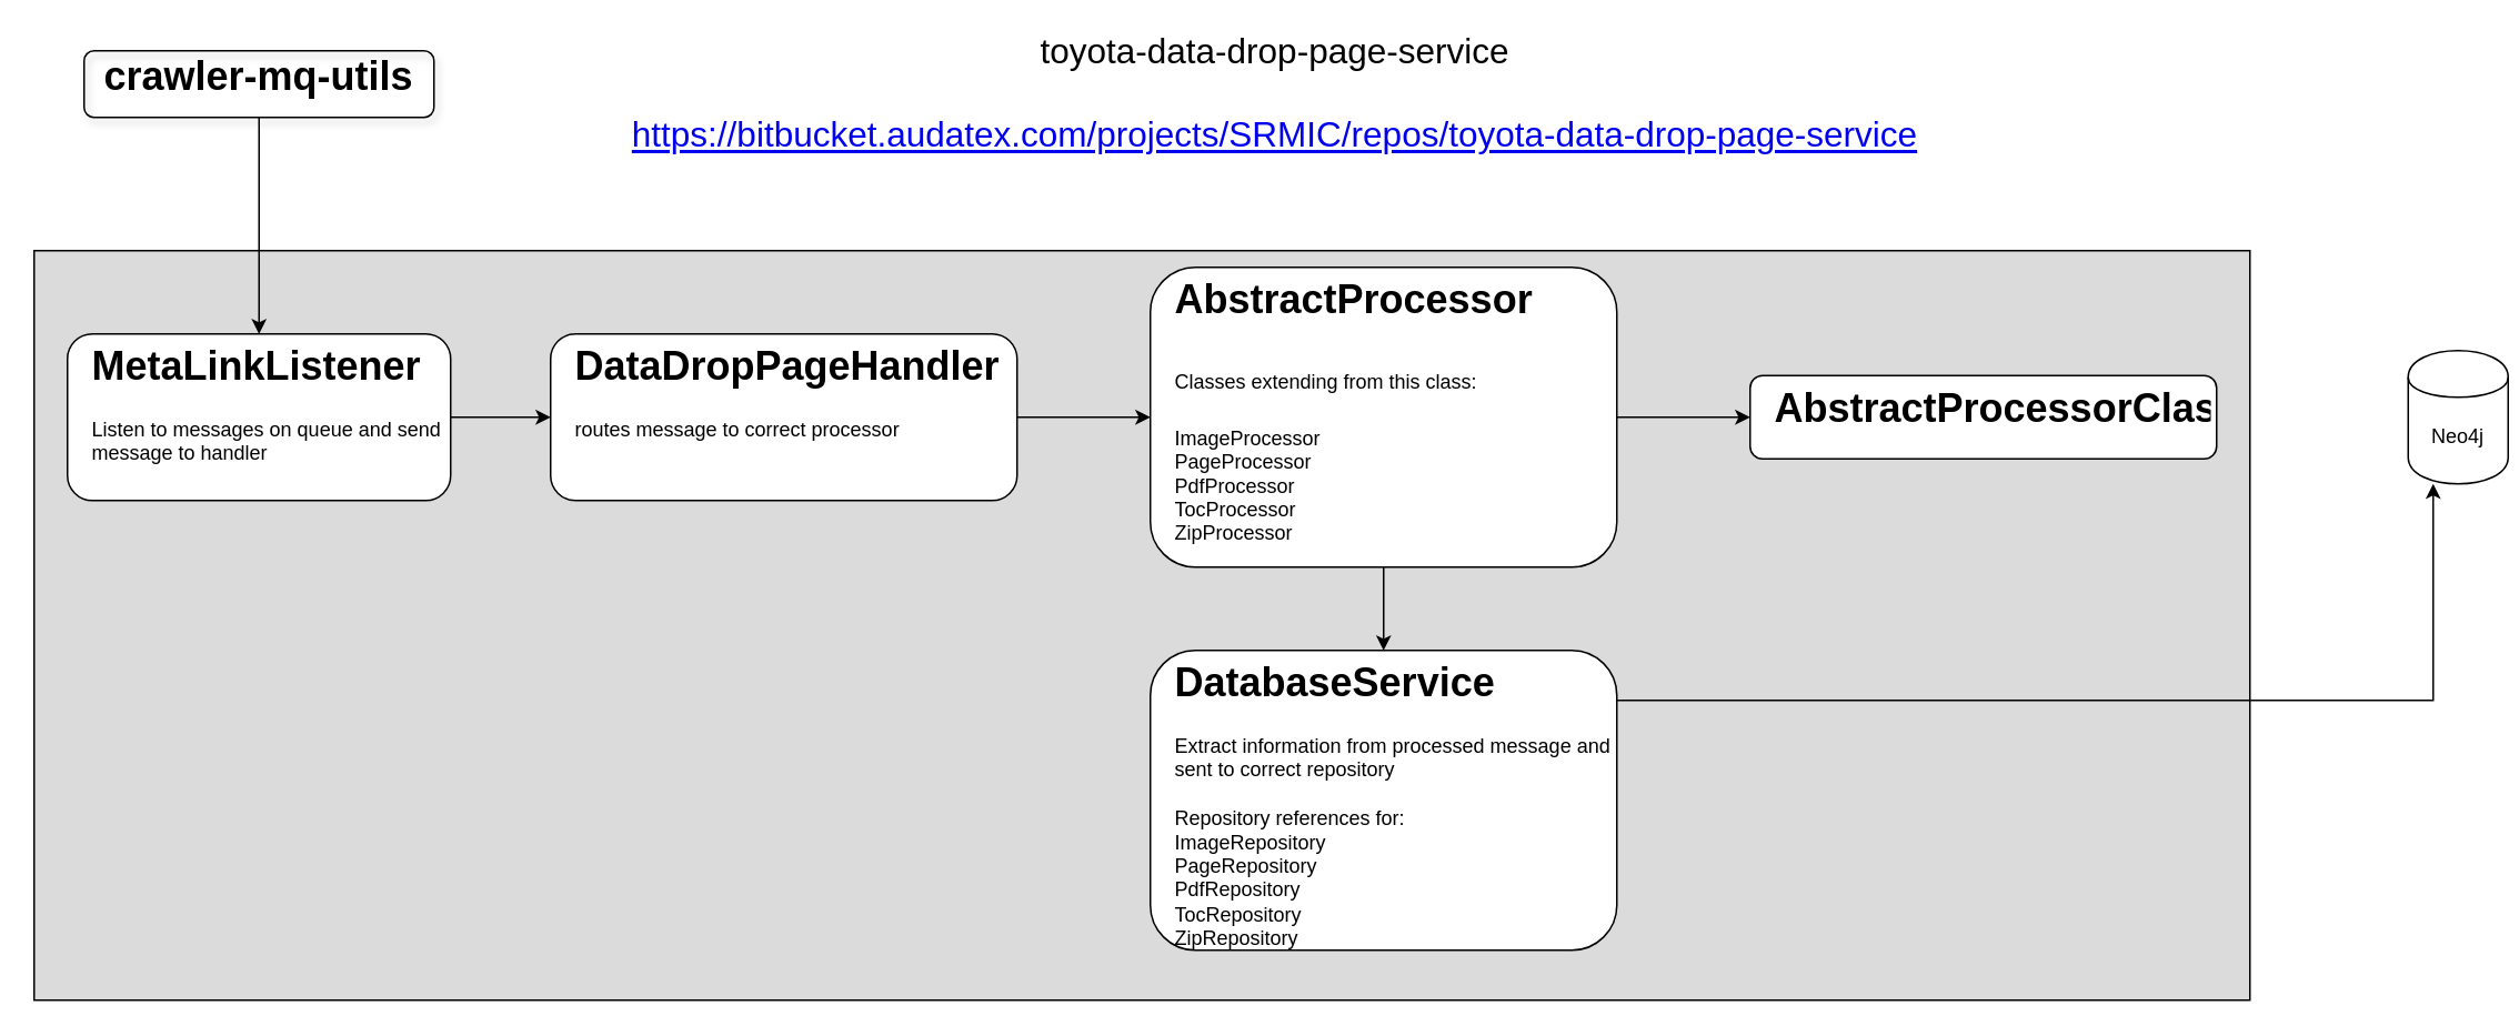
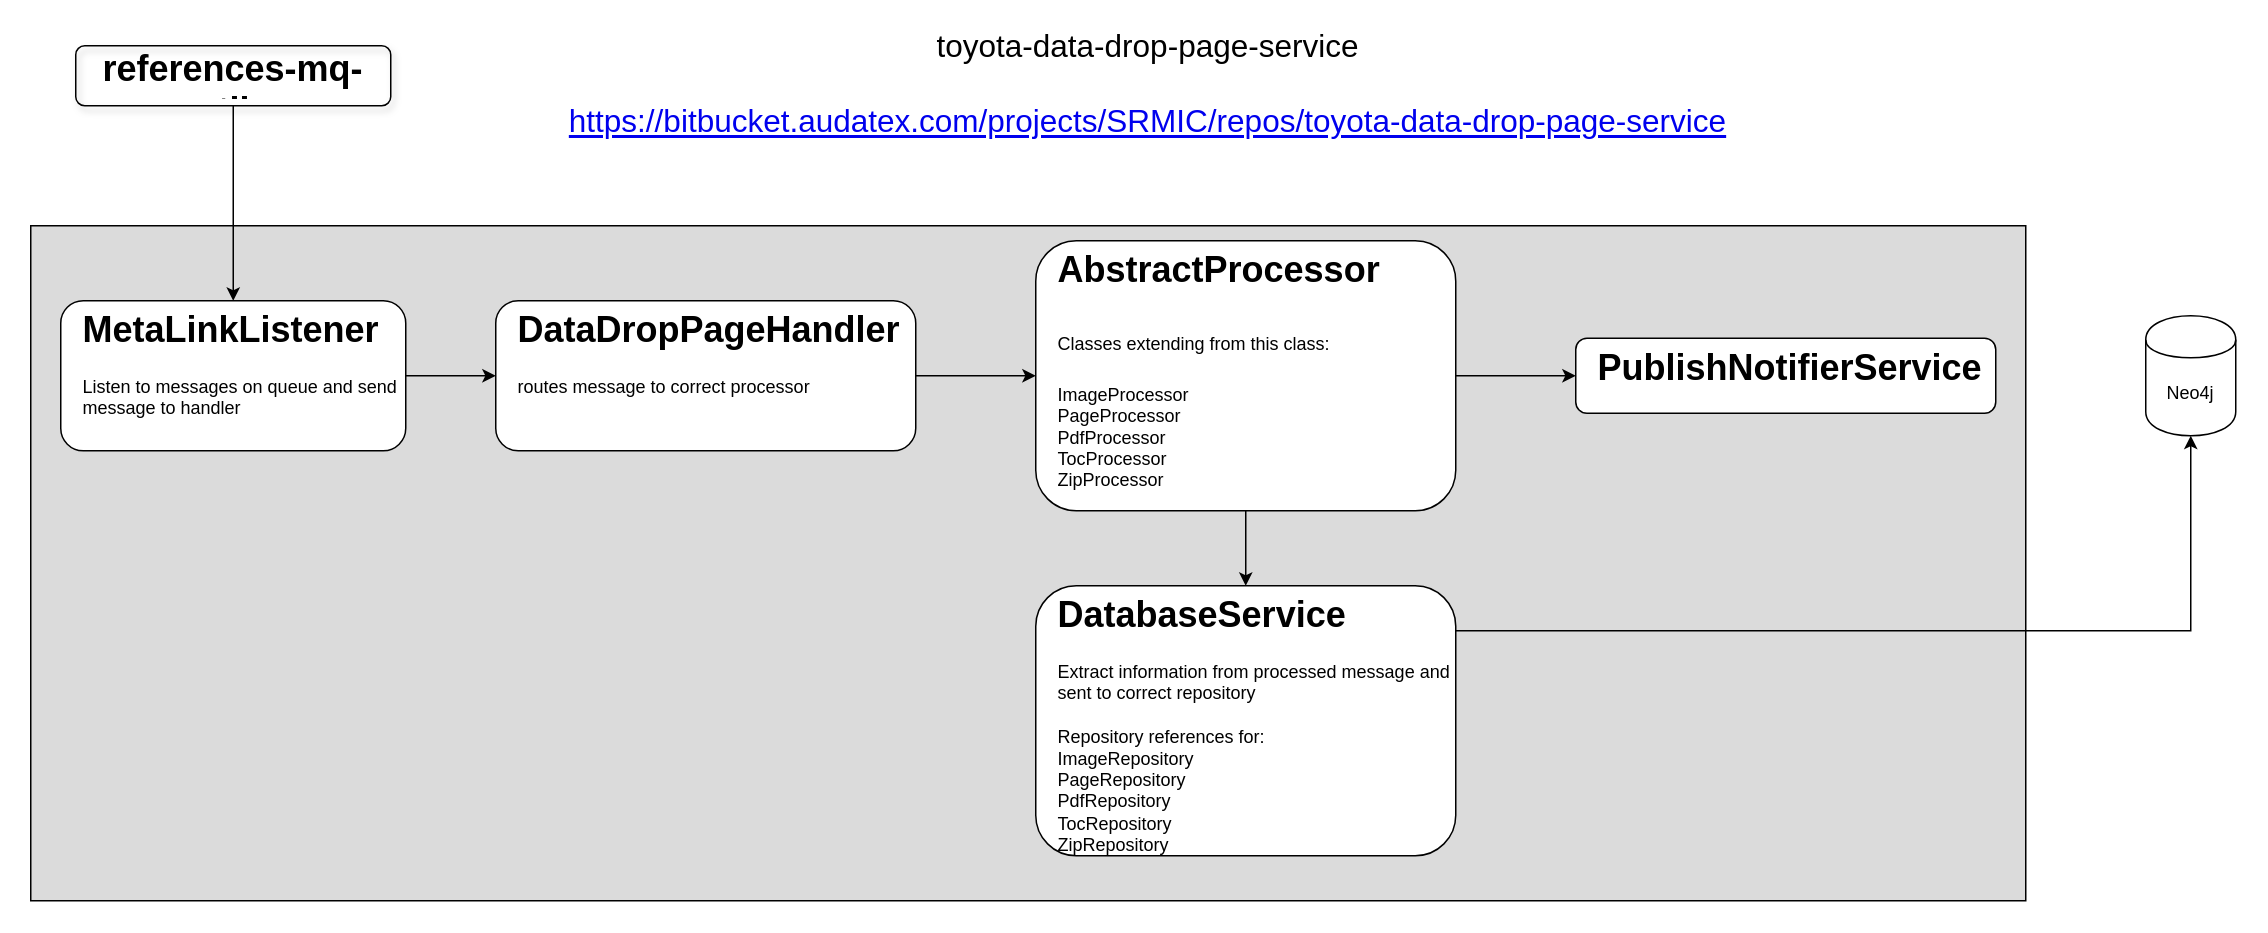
  <mxCell id="0" />
  <mxCell id="1" parent="0" />
  <mxCell id="2" value="" style="rounded=0;whiteSpace=wrap;html=1;fillColor=#DBDBDB;" parent="1" vertex="1"><mxGeometry x="20" y="150" width="1330" height="450" as="geometry" /></mxCell>
  <mxCell id="3" value="toyota-data-drop-page-service&lt;br style=&quot;font-size: 21px;&quot;&gt;&lt;a href=&quot;https://bitbucket.audatex.com/projects/SRMIC/repos/toyota-data-drop-page-service&quot; style=&quot;font-size: 21px;&quot;&gt;&lt;br style=&quot;font-size: 21px;&quot;&gt;https://bitbucket.audatex.com/projects/SRMIC/repos/toyota-data-drop-page-service&lt;/a&gt;" style="text;html=1;strokeColor=none;fillColor=none;align=center;verticalAlign=middle;whiteSpace=wrap;rounded=0;fontSize=21;" parent="1" vertex="1"><mxGeometry x="350" y="20" width="830" height="70" as="geometry" /></mxCell>
  <mxCell id="4" value="" style="edgeStyle=orthogonalEdgeStyle;rounded=0;orthogonalLoop=1;jettySize=auto;html=1;" parent="1" source="5" target="7" edge="1"><mxGeometry relative="1" as="geometry" /></mxCell>
- <mxCell id="5" value="&lt;h1&gt;crawler-mq-utils&lt;/h1&gt;&lt;div&gt;&lt;br&gt;&lt;/div&gt;" style="text;html=1;fillColor=none;spacing=5;spacingTop=-20;whiteSpace=wrap;overflow=hidden;rounded=1;shadow=1;strokeColor=#000000;align=center;verticalAlign=middle;" parent="1" vertex="1"><mxGeometry x="50" y="30" width="210" height="40" as="geometry" /></mxCell>
+ <mxCell id="5" value="&lt;h1&gt;references-mq-utils&lt;/h1&gt;&lt;div&gt;&lt;br&gt;&lt;/div&gt;" style="text;html=1;fillColor=none;spacing=5;spacingTop=-20;whiteSpace=wrap;overflow=hidden;rounded=1;shadow=1;strokeColor=#000000;align=center;verticalAlign=middle;" parent="1" vertex="1"><mxGeometry x="50" y="30" width="210" height="40" as="geometry" /></mxCell>
  <mxCell id="6" value="" style="edgeStyle=orthogonalEdgeStyle;rounded=0;orthogonalLoop=1;jettySize=auto;html=1;" parent="1" source="7" target="9" edge="1"><mxGeometry relative="1" as="geometry" /></mxCell>
  <mxCell id="7" value="&lt;h1&gt;MetaLinkListener&lt;/h1&gt;&lt;div&gt;Listen to messages on queue and send message to handler&lt;/div&gt;" style="text;html=1;fillColor=#FFFFFF;spacing=5;spacingTop=-20;whiteSpace=wrap;overflow=hidden;rounded=1;strokeColor=#000000;spacingLeft=10;" parent="1" vertex="1"><mxGeometry x="40" y="200" width="230" height="100" as="geometry" /></mxCell>
  <mxCell id="8" value="" style="edgeStyle=orthogonalEdgeStyle;rounded=0;orthogonalLoop=1;jettySize=auto;html=1;" parent="1" source="9" target="12" edge="1"><mxGeometry relative="1" as="geometry" /></mxCell>
  <mxCell id="9" value="&lt;h1&gt;DataDropPageHandler&lt;/h1&gt;&lt;div&gt;routes message to correct processor&lt;/div&gt;" style="text;html=1;fillColor=#FFFFFF;spacing=5;spacingTop=-20;whiteSpace=wrap;overflow=hidden;rounded=1;strokeColor=#000000;spacingLeft=10;" parent="1" vertex="1"><mxGeometry x="330" y="200" width="280" height="100" as="geometry" /></mxCell>
  <mxCell id="10" value="" style="edgeStyle=orthogonalEdgeStyle;rounded=0;orthogonalLoop=1;jettySize=auto;html=1;" parent="1" source="12" target="14" edge="1"><mxGeometry relative="1" as="geometry" /></mxCell>
  <mxCell id="11" value="" style="edgeStyle=orthogonalEdgeStyle;rounded=0;orthogonalLoop=1;jettySize=auto;html=1;" edge="1" parent="1" source="12" target="16"><mxGeometry relative="1" as="geometry" /></mxCell>
  <mxCell id="12" value="&lt;h1 style=&quot;text-align: center&quot;&gt;&lt;span&gt;AbstractProcessor&lt;/span&gt;&lt;/h1&gt;&lt;h1&gt;&lt;span style=&quot;font-size: 12px ; font-weight: normal&quot;&gt;Classes extending from this class:&lt;/span&gt;&lt;br&gt;&lt;/h1&gt;&lt;div&gt;&lt;span style=&quot;font-size: 12px ; font-weight: normal&quot;&gt;ImageProcessor&lt;/span&gt;&lt;/div&gt;&lt;div&gt;&lt;span style=&quot;font-size: 12px ; font-weight: normal&quot;&gt;PageProcessor&lt;/span&gt;&lt;/div&gt;PdfProcessor&lt;br&gt;TocProcessor&lt;br&gt;ZipProcessor" style="text;html=1;fillColor=#FFFFFF;spacing=5;spacingTop=-20;whiteSpace=wrap;overflow=hidden;rounded=1;strokeColor=#000000;spacingLeft=10;" parent="1" vertex="1"><mxGeometry x="690" y="160" width="280" height="180" as="geometry" /></mxCell>
  <mxCell id="13" value="" style="edgeStyle=orthogonalEdgeStyle;rounded=0;orthogonalLoop=1;jettySize=auto;html=1;" parent="1" source="14" target="15" edge="1"><mxGeometry relative="1" as="geometry"><Array as="points"><mxPoint x="1460" y="420" /></Array></mxGeometry></mxCell>
  <mxCell id="14" value="&lt;h1&gt;&lt;span&gt;DatabaseService&lt;/span&gt;&lt;/h1&gt;&lt;div&gt;&lt;span&gt;Extract information from processed message and sent to correct repository&lt;/span&gt;&lt;/div&gt;&lt;div&gt;&lt;span&gt;&lt;br&gt;&lt;/span&gt;&lt;/div&gt;&lt;div&gt;&lt;span style=&quot;text-align: center&quot;&gt;Repository references for:&lt;/span&gt;&lt;br style=&quot;text-align: center&quot;&gt;&lt;span style=&quot;text-align: center&quot;&gt;ImageRepository&lt;/span&gt;&lt;br style=&quot;text-align: center&quot;&gt;&lt;span style=&quot;text-align: center&quot;&gt;PageRepository&lt;/span&gt;&lt;br style=&quot;text-align: center&quot;&gt;&lt;span style=&quot;text-align: center&quot;&gt;PdfRepository&lt;/span&gt;&lt;br style=&quot;text-align: center&quot;&gt;&lt;span style=&quot;text-align: center&quot;&gt;TocRepository&lt;/span&gt;&lt;br style=&quot;text-align: center&quot;&gt;&lt;span style=&quot;text-align: center&quot;&gt;ZipRepository&lt;/span&gt;&lt;span&gt;&lt;br&gt;&lt;/span&gt;&lt;/div&gt;&lt;h1&gt;&lt;/h1&gt;" style="text;html=1;fillColor=#FFFFFF;spacing=5;spacingTop=-20;whiteSpace=wrap;overflow=hidden;rounded=1;strokeColor=#000000;spacingLeft=10;" parent="1" vertex="1"><mxGeometry x="690" y="390" width="280" height="180" as="geometry" /></mxCell>
- <mxCell id="15" value="Neo4j" style="shape=cylinder;whiteSpace=wrap;html=1;boundedLbl=1;backgroundOutline=1;" parent="1" vertex="1"><mxGeometry x="1445" y="210" width="60" height="80" as="geometry" /></mxCell>
- <mxCell id="16" value="&lt;h1 style=&quot;text-align: center&quot;&gt;&lt;span&gt;AbstractProcessorClasses&lt;/span&gt;&lt;/h1&gt;&lt;div&gt;&lt;span&gt;&lt;br&gt;&lt;/span&gt;&lt;/div&gt;" style="text;html=1;fillColor=#FFFFFF;spacing=5;spacingTop=-20;whiteSpace=wrap;overflow=hidden;rounded=1;strokeColor=#000000;spacingLeft=10;" vertex="1" parent="1"><mxGeometry x="1050" y="225" width="280" height="50" as="geometry" /></mxCell>
+ <mxCell id="15" value="Neo4j" style="shape=cylinder;whiteSpace=wrap;html=1;boundedLbl=1;backgroundOutline=1;" parent="1" vertex="1"><mxGeometry x="1430" y="210" width="60" height="80" as="geometry" /></mxCell>
+ <mxCell id="16" value="&lt;h1 style=&quot;text-align: center&quot;&gt;&lt;span&gt;PublishNotifierService&lt;/span&gt;&lt;/h1&gt;&lt;div&gt;&lt;span&gt;&lt;br&gt;&lt;/span&gt;&lt;/div&gt;" style="text;html=1;fillColor=#FFFFFF;spacing=5;spacingTop=-20;whiteSpace=wrap;overflow=hidden;rounded=1;strokeColor=#000000;spacingLeft=10;" vertex="1" parent="1"><mxGeometry x="1050" y="225" width="280" height="50" as="geometry" /></mxCell>
